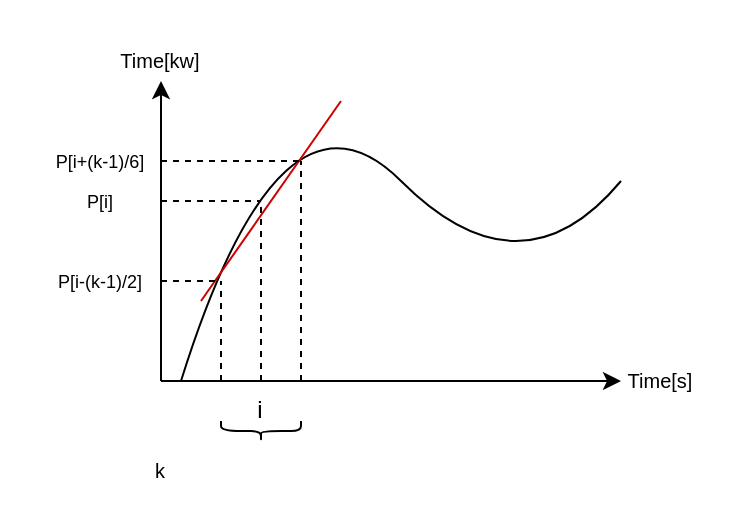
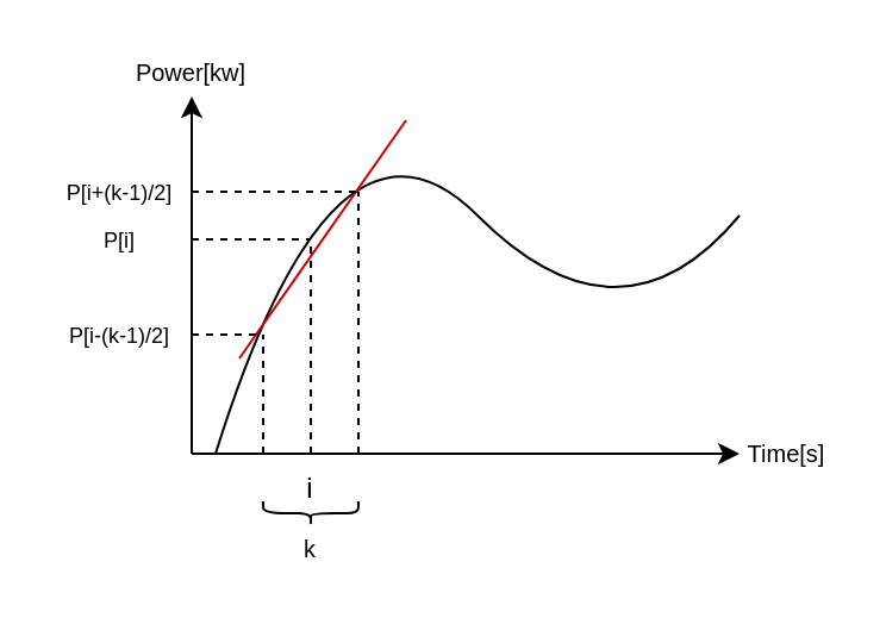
  <mxCell id="0" />
  <mxCell id="1" parent="0" />
  <mxCell id="2" value="" style="endArrow=classic;html=1;" edge="1" parent="1"><mxGeometry width="50" height="50" relative="1" as="geometry"><mxPoint x="80" y="190" as="sourcePoint" /><mxPoint x="310" y="190" as="targetPoint" /></mxGeometry></mxCell>
  <mxCell id="3" value="" style="endArrow=classic;html=1;" edge="1" parent="1"><mxGeometry width="50" height="50" relative="1" as="geometry"><mxPoint x="80" y="190" as="sourcePoint" /><mxPoint x="80" y="40" as="targetPoint" /></mxGeometry></mxCell>
  <mxCell id="4" value="" style="endArrow=none;html=1;" edge="1" parent="1"><mxGeometry width="50" height="50" relative="1" as="geometry"><mxPoint x="220" y="60" as="sourcePoint" /><mxPoint x="220" y="60" as="targetPoint" /></mxGeometry></mxCell>
  <mxCell id="5" value="" style="curved=1;endArrow=none;html=1;endFill=0;" edge="1" parent="1"><mxGeometry width="50" height="50" relative="1" as="geometry"><mxPoint x="90" y="190" as="sourcePoint" /><mxPoint x="310" y="90" as="targetPoint" /><Array as="points"><mxPoint x="140" y="30" /><mxPoint x="260" y="150" /></Array></mxGeometry></mxCell>
  <mxCell id="6" value="" style="endArrow=none;dashed=1;html=1;" edge="1" parent="1"><mxGeometry width="50" height="50" relative="1" as="geometry"><mxPoint x="130" y="190" as="sourcePoint" /><mxPoint x="130" y="100" as="targetPoint" /></mxGeometry></mxCell>
  <mxCell id="7" value="" style="endArrow=none;dashed=1;html=1;" edge="1" parent="1"><mxGeometry width="50" height="50" relative="1" as="geometry"><mxPoint x="110" y="190" as="sourcePoint" /><mxPoint x="110" y="140" as="targetPoint" /></mxGeometry></mxCell>
  <mxCell id="8" value="" style="endArrow=none;dashed=1;html=1;" edge="1" parent="1"><mxGeometry width="50" height="50" relative="1" as="geometry"><mxPoint x="150" y="190" as="sourcePoint" /><mxPoint x="150" y="80" as="targetPoint" /></mxGeometry></mxCell>
  <mxCell id="9" value="" style="endArrow=none;html=1;fillColor=#f8cecc;strokeColor=#CC0000;" edge="1" parent="1"><mxGeometry width="50" height="50" relative="1" as="geometry"><mxPoint x="100" y="150" as="sourcePoint" /><mxPoint x="170" y="50" as="targetPoint" /></mxGeometry></mxCell>
  <mxCell id="10" value="i" style="text;html=1;strokeColor=none;fillColor=none;align=center;verticalAlign=middle;whiteSpace=wrap;rounded=0;" vertex="1" parent="1"><mxGeometry x="120" y="200" width="20" height="10" as="geometry" /></mxCell>
  <mxCell id="11" value="" style="endArrow=none;dashed=1;html=1;" edge="1" parent="1"><mxGeometry width="50" height="50" relative="1" as="geometry"><mxPoint x="80" y="80" as="sourcePoint" /><mxPoint x="150" y="80" as="targetPoint" /></mxGeometry></mxCell>
  <mxCell id="12" value="" style="endArrow=none;dashed=1;html=1;" edge="1" parent="1"><mxGeometry width="50" height="50" relative="1" as="geometry"><mxPoint x="80" y="100" as="sourcePoint" /><mxPoint x="130" y="100" as="targetPoint" /></mxGeometry></mxCell>
  <mxCell id="13" value="" style="endArrow=none;dashed=1;html=1;" edge="1" parent="1"><mxGeometry width="50" height="50" relative="1" as="geometry"><mxPoint x="80" y="140" as="sourcePoint" /><mxPoint x="110" y="140" as="targetPoint" /></mxGeometry></mxCell>
  <mxCell id="14" value="&lt;font style=&quot;font-size: 9px&quot;&gt;P[i]&lt;/font&gt;" style="text;html=1;strokeColor=none;fillColor=none;align=center;verticalAlign=middle;whiteSpace=wrap;rounded=0;" vertex="1" parent="1"><mxGeometry x="30" y="90" width="40" height="20" as="geometry" /></mxCell>
- <mxCell id="15" value="&lt;font style=&quot;font-size: 9px&quot;&gt;P[i+(k-1)/6]&lt;/font&gt;" style="text;html=1;strokeColor=none;fillColor=none;align=center;verticalAlign=middle;whiteSpace=wrap;rounded=0;" vertex="1" parent="1"><mxGeometry x="20" y="70" width="60" height="20" as="geometry" /></mxCell>
+ <mxCell id="15" value="&lt;font style=&quot;font-size: 9px&quot;&gt;P[i+(k-1)/2]&lt;/font&gt;" style="text;html=1;strokeColor=none;fillColor=none;align=center;verticalAlign=middle;whiteSpace=wrap;rounded=0;" vertex="1" parent="1"><mxGeometry x="20" y="70" width="60" height="20" as="geometry" /></mxCell>
  <mxCell id="16" value="&lt;font style=&quot;font-size: 9px&quot;&gt;P[i-(k-1)/2]&lt;/font&gt;" style="text;html=1;strokeColor=none;fillColor=none;align=center;verticalAlign=middle;whiteSpace=wrap;rounded=0;" vertex="1" parent="1"><mxGeometry x="25" y="130" width="50" height="20" as="geometry" /></mxCell>
  <mxCell id="17" value="" style="shape=curlyBracket;whiteSpace=wrap;html=1;rounded=1;direction=north;" vertex="1" parent="1"><mxGeometry x="110" y="210" width="40" height="10" as="geometry" /></mxCell>
- <mxCell id="18" value="&lt;font style=&quot;font-size: 10px&quot;&gt;k&lt;/font&gt;" style="text;html=1;strokeColor=none;fillColor=none;align=center;verticalAlign=middle;whiteSpace=wrap;rounded=0;" vertex="1" parent="1"><mxGeometry x="60" y="225" width="40" height="20" as="geometry" /></mxCell>
- <mxCell id="19" value="&lt;font style=&quot;font-size: 10px&quot;&gt;Time[kw]&lt;/font&gt;" style="text;html=1;strokeColor=none;fillColor=none;align=center;verticalAlign=middle;whiteSpace=wrap;rounded=0;" vertex="1" parent="1"><mxGeometry x="40" y="20" width="80" height="20" as="geometry" /></mxCell>
+ <mxCell id="18" value="&lt;font style=&quot;font-size: 10px&quot;&gt;k&lt;/font&gt;" style="text;html=1;strokeColor=none;fillColor=none;align=center;verticalAlign=middle;whiteSpace=wrap;rounded=0;" vertex="1" parent="1"><mxGeometry x="110" y="220" width="40" height="20" as="geometry" /></mxCell>
+ <mxCell id="19" value="&lt;font style=&quot;font-size: 10px&quot;&gt;Power[kw]&lt;/font&gt;" style="text;html=1;strokeColor=none;fillColor=none;align=center;verticalAlign=middle;whiteSpace=wrap;rounded=0;" vertex="1" parent="1"><mxGeometry x="40" y="20" width="80" height="20" as="geometry" /></mxCell>
  <mxCell id="20" value="&lt;font style=&quot;font-size: 10px&quot;&gt;Time[s]&lt;/font&gt;" style="text;html=1;strokeColor=none;fillColor=none;align=center;verticalAlign=middle;whiteSpace=wrap;rounded=0;" vertex="1" parent="1"><mxGeometry x="310" y="180" width="40" height="20" as="geometry" /></mxCell>
